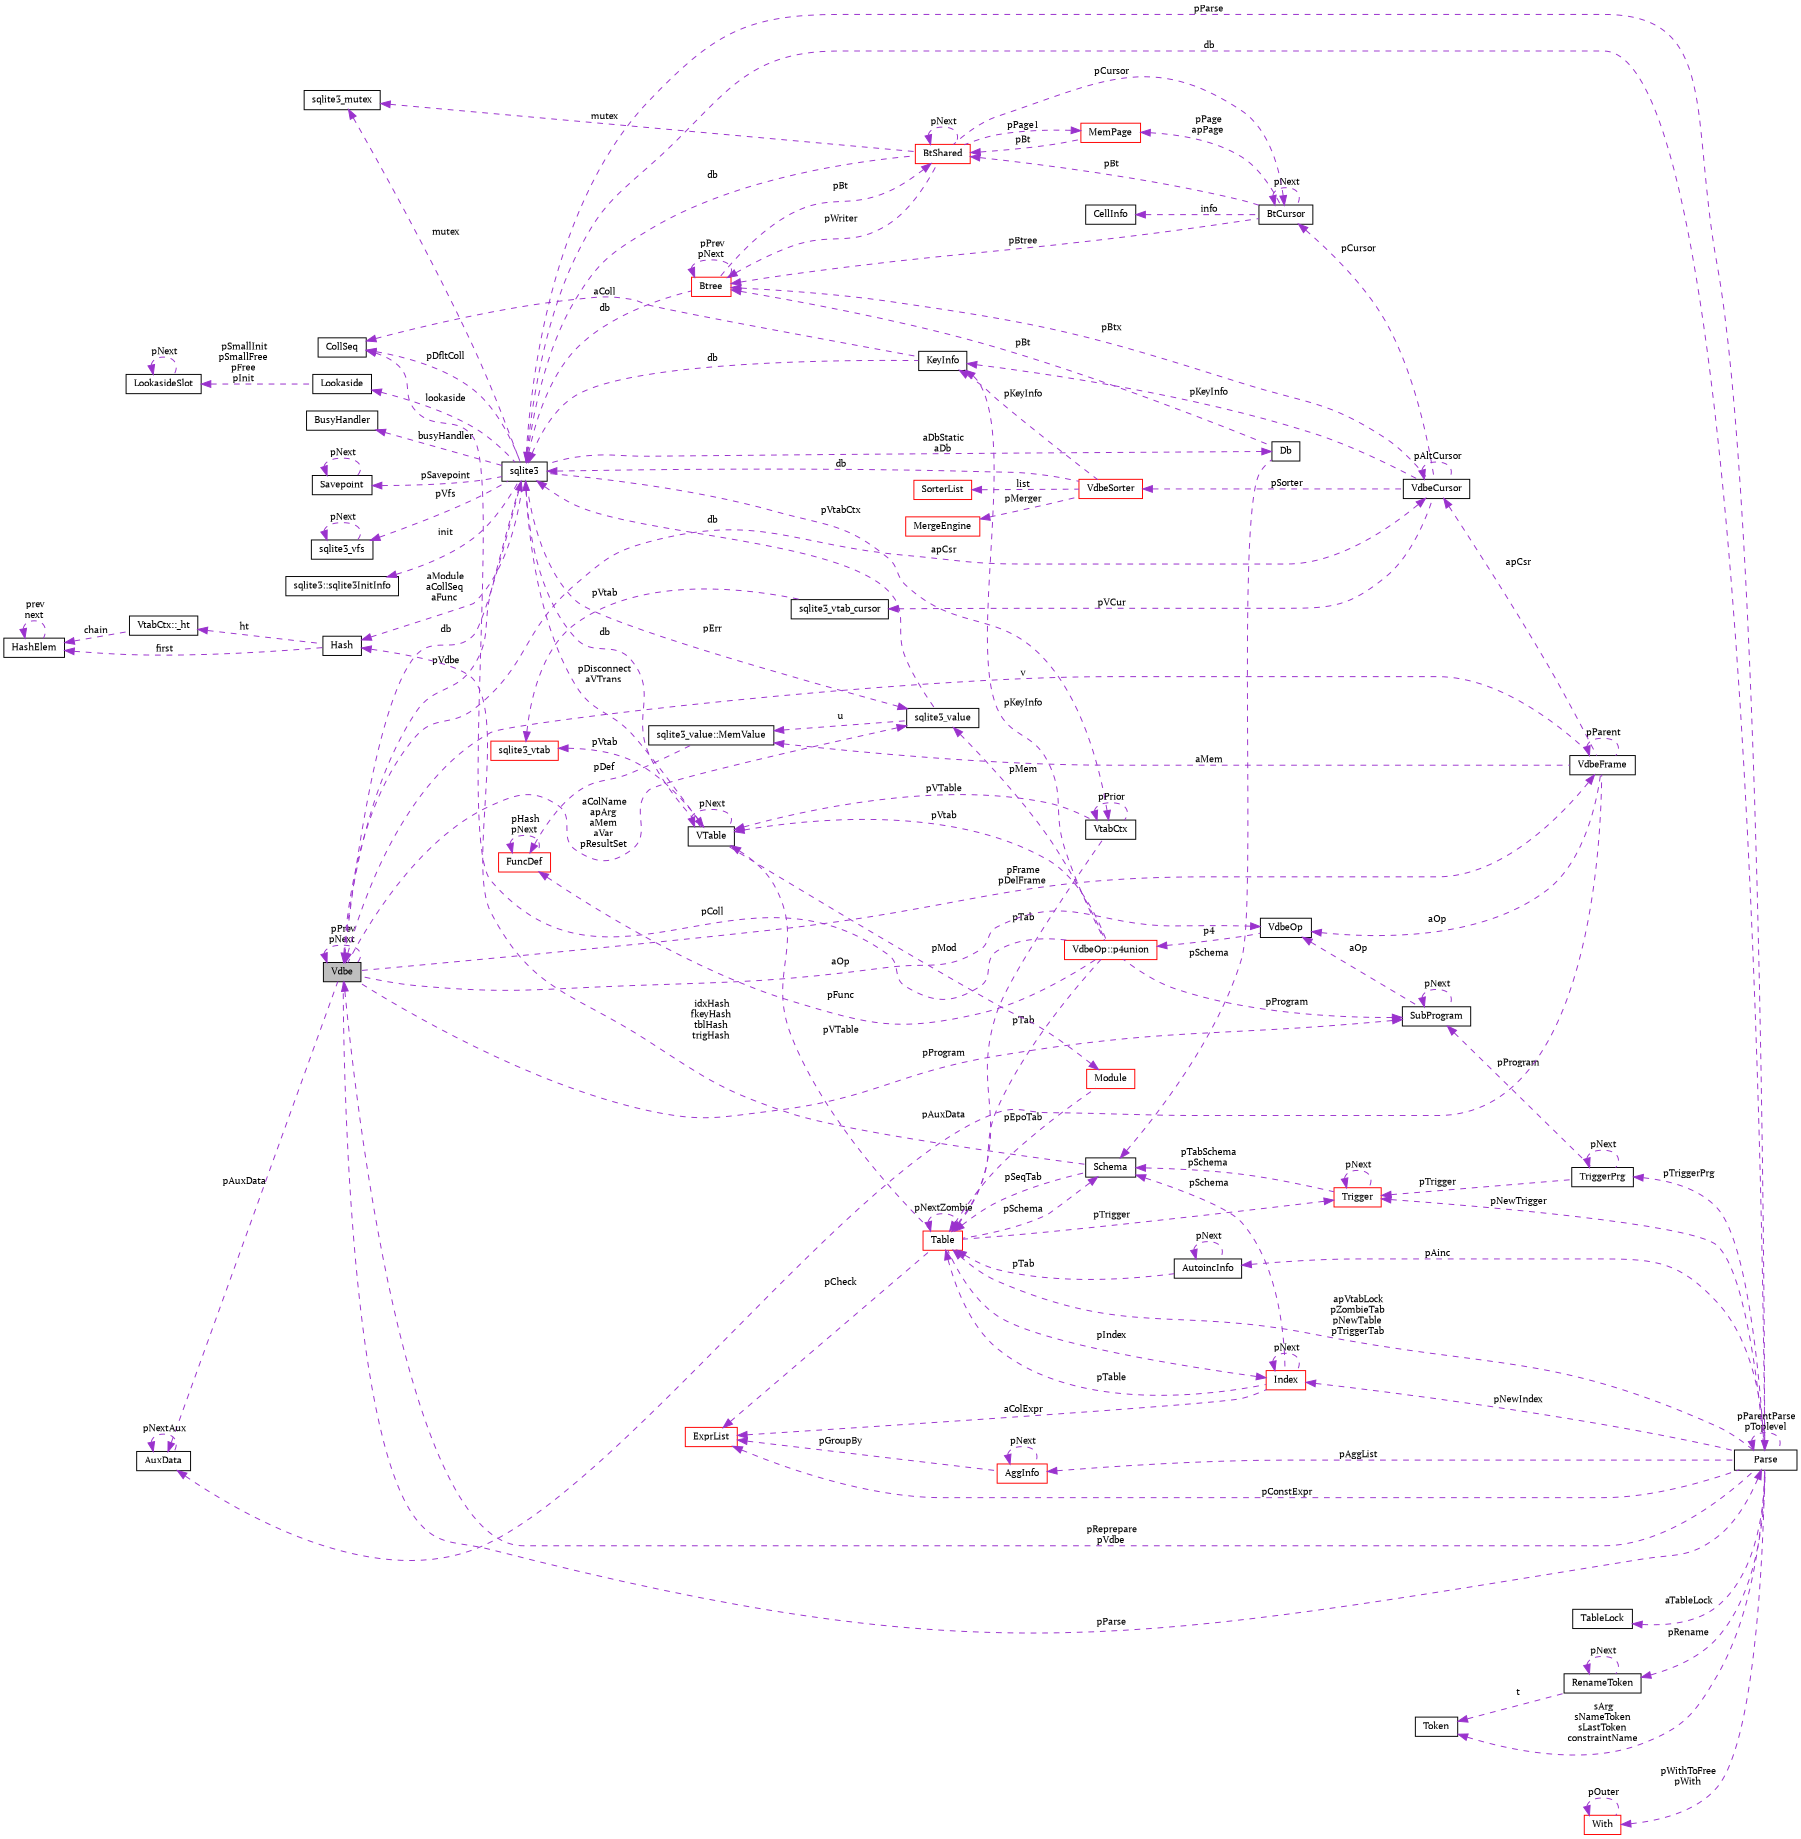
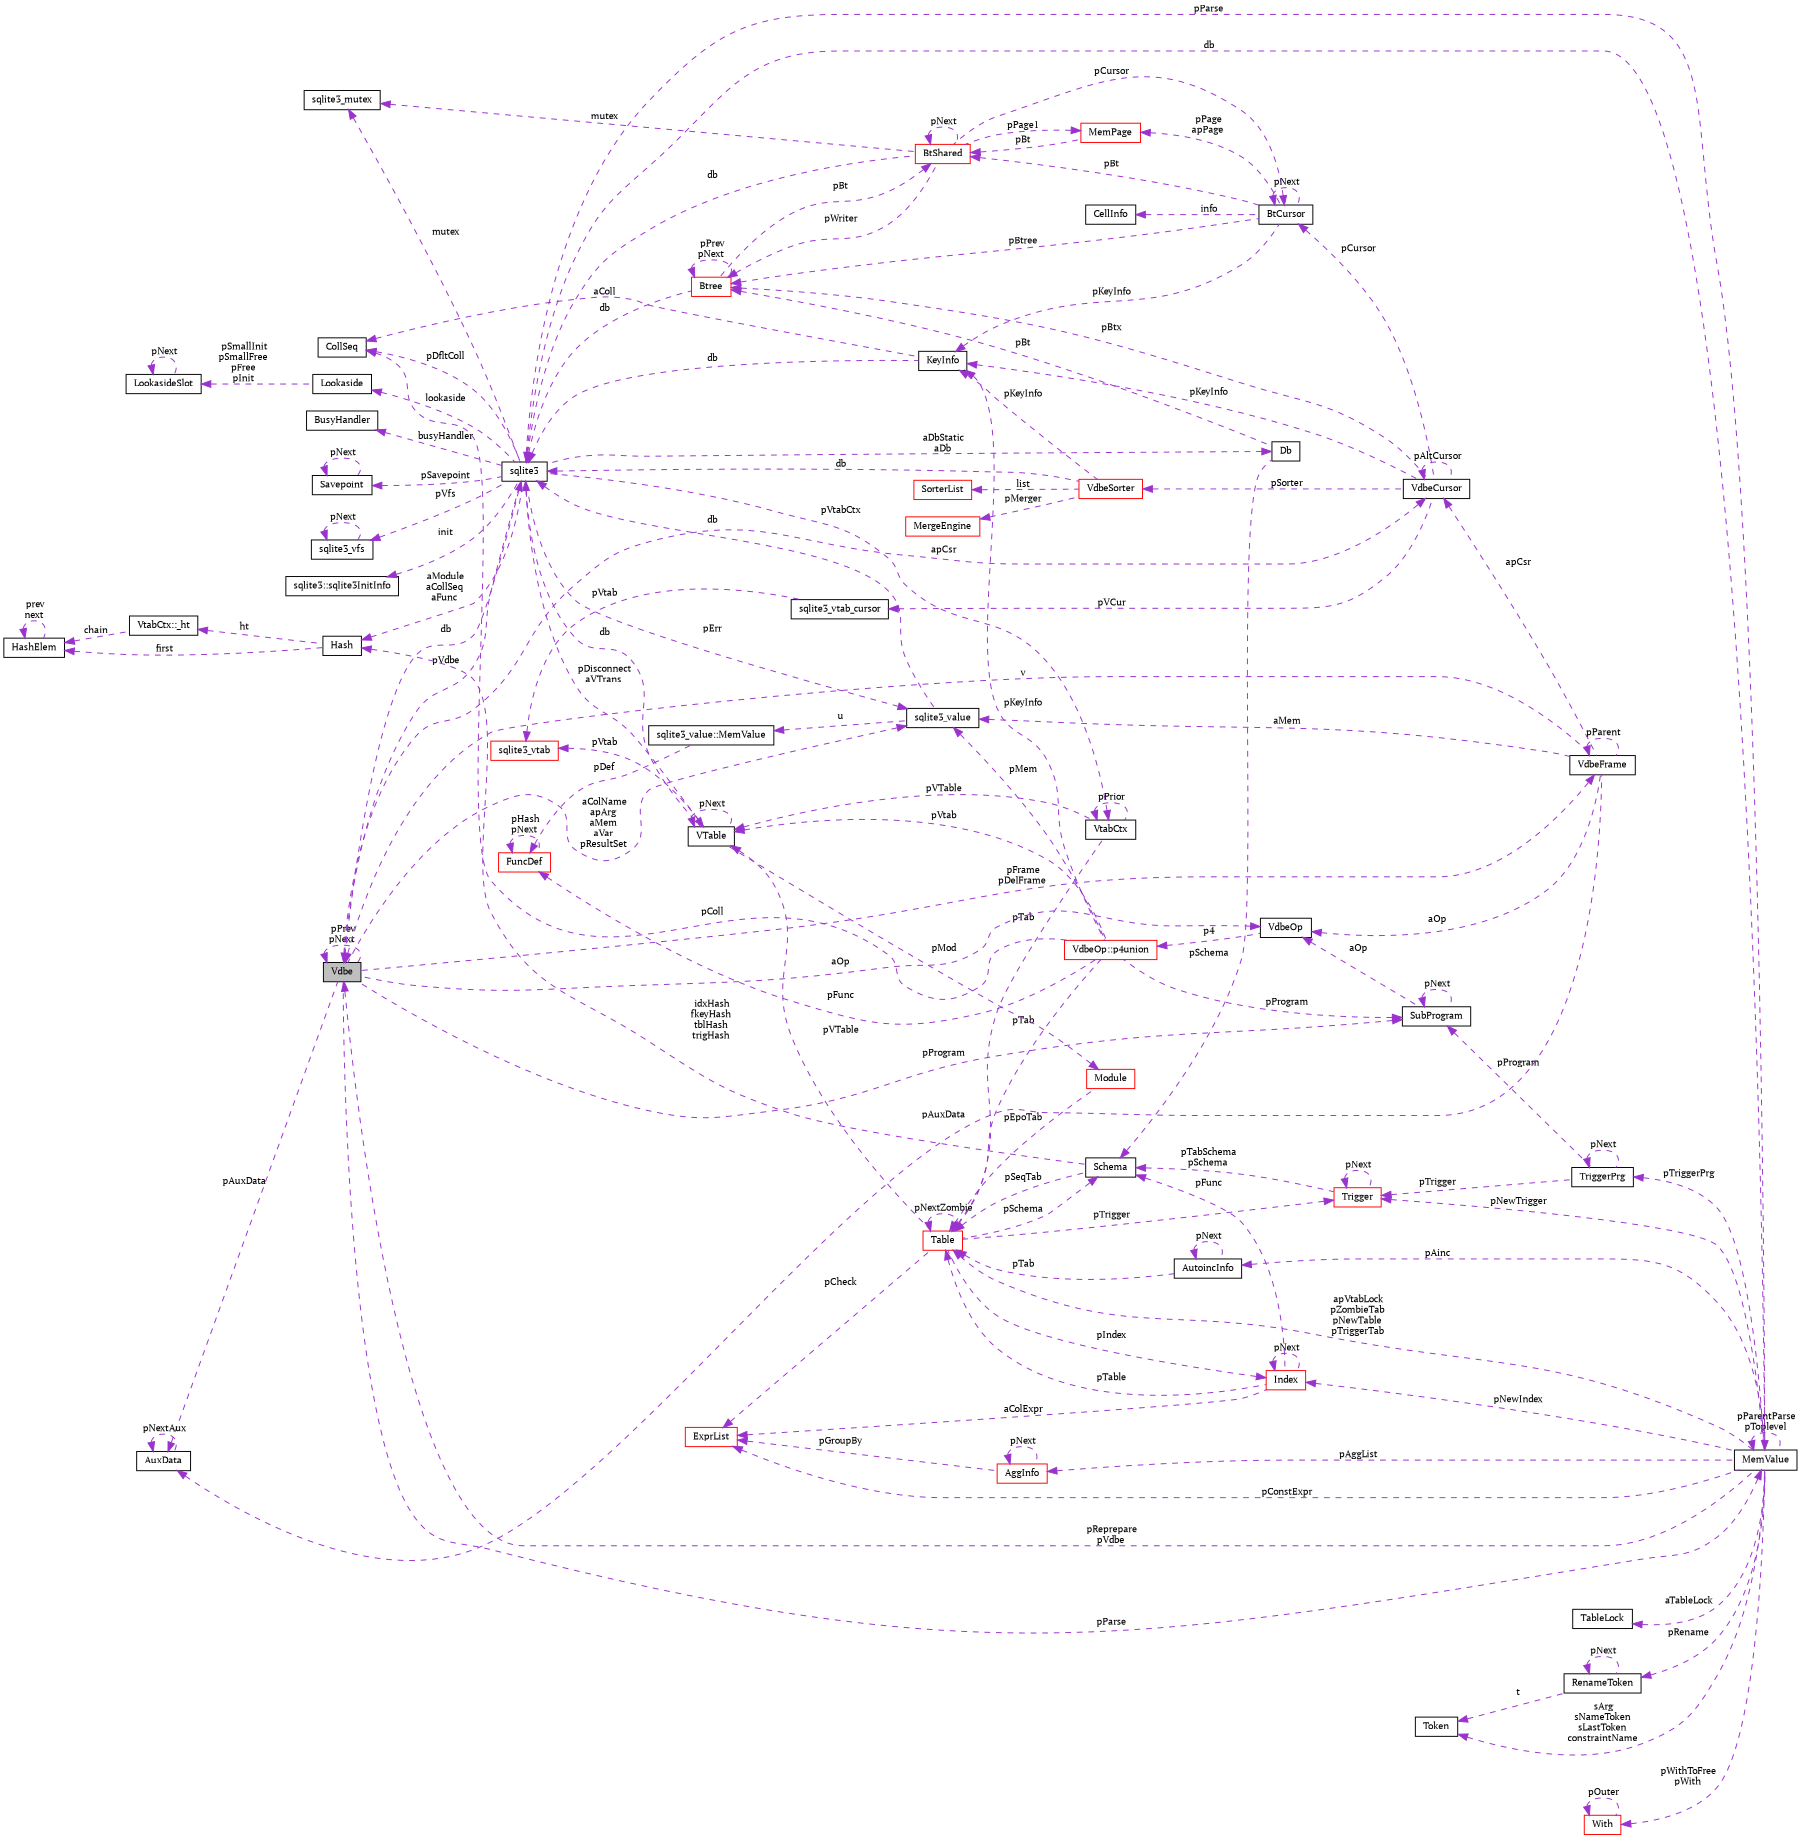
  digraph {
    fontname="PT Serif"
    rankdir=LR
    node [color=black fillcolor=white fontname="PT Serif" fontsize=10 shape=record style=filled]
    edge [color=darkorchid3 dir=back fontname="PT Serif" fontsize=10 labelfontname=Helvetica labelfontsize=10 style=dashed]
    n1 [fillcolor=grey75 fontcolor=black height=0.2 label=Vdbe width=0.4]
    n2 [height=0.2 label=sqlite3 width=0.4]
-   n3 [height=0.2 label=Parse width=0.4]
+   n3 [height=0.2 label=MemValue width=0.4]
    n4 [height=0.2 label=VdbeFrame width=0.4]
    n5 [height=0.2 label=sqlite3_value width=0.4]
    n6 [height=0.2 label=VTable width=0.4]
    n7 [color=red height=0.2 label=Btree width=0.4]
    n8 [color=red height=0.2 label=BtShared width=0.4]
    n9 [height=0.2 label=KeyInfo width=0.4]
    n10 [color=red height=0.2 label=VdbeSorter width=0.4]
    n11 [color=red height=0.2 label="VdbeOp::p4union" width=0.4]
    n12 [height=0.2 label=VtabCtx width=0.4]
    n13 [color=red height=0.2 label=Table width=0.4]
    n14 [height=0.2 label=Db width=0.4]
    n15 [height=0.2 label=BtCursor width=0.4]
    n16 [height=0.2 label=VdbeCursor width=0.4]
    n17 [color=red height=0.2 label=MemPage width=0.4]
    n18 [height=0.2 label=Savepoint width=0.4]
    n19 [height=0.2 label=Lookaside width=0.4]
    n20 [height=0.2 label=LookasideSlot width=0.4]
    n21 [height=0.2 label=VdbeOp width=0.4]
    n22 [height=0.2 label="sqlite3_value::MemValue" width=0.4]
    n23 [color=red height=0.2 label=FuncDef width=0.4]
    n24 [height=0.2 label=sqlite3_mutex width=0.4]
    n25 [height=0.2 label=sqlite3_vfs width=0.4]
    n26 [height=0.2 label="sqlite3::sqlite3InitInfo" width=0.4]
    n27 [height=0.2 label=BusyHandler width=0.4]
    n28 [color=red height=0.2 label=Module width=0.4]
    n29 [height=0.2 label=Schema width=0.4]
    n30 [color=red height=0.2 label=Index width=0.4]
    n31 [height=0.2 label=AutoincInfo width=0.4]
    n32 [color=red height=0.2 label=Trigger width=0.4]
    n33 [height=0.2 label=TriggerPrg width=0.4]
    n34 [height=0.2 label=Hash width=0.4]
    n35 [height=0.2 label="VtabCtx::_ht" width=0.4]
    n36 [height=0.2 label=HashElem width=0.4]
    n37 [color=red height=0.2 label=ExprList width=0.4]
    n38 [color=red height=0.2 label=AggInfo width=0.4]
    n39 [color=red height=0.2 label=sqlite3_vtab width=0.4]
    n40 [height=0.2 label=sqlite3_vtab_cursor width=0.4]
    n41 [height=0.2 label=CollSeq width=0.4]
    n42 [height=0.2 label=CellInfo width=0.4]
    n43 [height=0.2 label=TableLock width=0.4]
    n44 [height=0.2 label=Token width=0.4]
    n45 [height=0.2 label=RenameToken width=0.4]
    n46 [color=red height=0.2 label=With width=0.4]
    n47 [height=0.2 label=SubProgram width=0.4]
    n48 [height=0.2 label=AuxData width=0.4]
    n49 [color=red height=0.2 label=SorterList width=0.4]
    n50 [color=red height=0.2 label=MergeEngine width=0.4]
    n1 -> n1 [label=" pPrev\npNext"]
    n1 -> n2 [label=" pVdbe"]
    n1 -> n3 [label=" pReprepare\npVdbe"]
    n1 -> n4 [label=" v"]
    n2 -> n1 [label=" db"]
    n2 -> n3 [label=" db"]
    n2 -> n5 [label=" db"]
    n2 -> n6 [label=" db"]
    n2 -> n7 [label=" db"]
    n2 -> n8 [label=" db"]
    n2 -> n9 [label=" db"]
    n2 -> n10 [label=" db"]
    n3 -> n1 [label=" pParse"]
    n3 -> n2 [label=" pParse"]
    n3 -> n3 [label=" pParentParse\npToplevel"]
    n4 -> n1 [label=" pFrame\npDelFrame"]
    n4 -> n4 [label=" pParent"]
    n5 -> n1 [label=" aColName\napArg\naMem\naVar\npResultSet"]
    n5 -> n2 [label=" pErr"]
-   n22 -> n4 [label=" aMem"]
+   n5 -> n4 [label=" aMem"]
    n5 -> n11 [label=" pMem"]
    n6 -> n2 [label=" pDisconnect\naVTrans"]
    n6 -> n6 [label=" pNext"]
    n6 -> n11 [label=" pVtab"]
    n6 -> n12 [label=" pVTable"]
    n6 -> n13 [label=" pVTable"]
    n7 -> n7 [label=" pPrev\npNext"]
    n7 -> n8 [label=" pWriter"]
    n7 -> n14 [label=" pBt"]
    n7 -> n15 [label=" pBtree"]
    n7 -> n16 [label=" pBtx"]
    n8 -> n7 [label=" pBt"]
    n8 -> n8 [label=" pNext"]
    n8 -> n15 [label=" pBt"]
    n8 -> n17 [label=" pBt"]
    n9 -> n10 [label=" pKeyInfo"]
    n9 -> n11 [label=" pKeyInfo"]
+   n9 -> n15 [label=" pKeyInfo"]
    n9 -> n16 [label=" pKeyInfo"]
    n10 -> n16 [label=" pSorter"]
    n11 -> n21 [label=" p4"]
    n12 -> n2 [label=" pVtabCtx"]
    n12 -> n12 [label=" pPrior"]
    n13 -> n3 [label=" apVtabLock\npZombieTab\npNewTable\npTriggerTab"]
    n13 -> n11 [label=" pTab"]
    n13 -> n12 [label=" pTab"]
    n13 -> n13 [label=" pNextZombie"]
    n13 -> n28 [label=" pEpoTab"]
    n13 -> n29 [label=" pSeqTab"]
    n13 -> n30 [label=" pTable"]
    n13 -> n31 [label=" pTab"]
    n14 -> n2 [label=" aDbStatic\naDb"]
    n15 -> n8 [label=" pCursor"]
    n15 -> n15 [label=" pNext"]
    n15 -> n16 [label=" pCursor"]
    n16 -> n1 [label=" apCsr"]
    n16 -> n4 [label=" apCsr"]
    n16 -> n16 [label=" pAltCursor"]
    n17 -> n8 [label=" pPage1"]
    n17 -> n15 [label=" pPage\napPage"]
    n18 -> n2 [label=" pSavepoint"]
    n18 -> n18 [label=" pNext"]
    n19 -> n2 [label=" lookaside"]
    n20 -> n19 [label=" pSmallInit\npSmallFree\npFree\npInit"]
    n20 -> n20 [label=" pNext"]
    n21 -> n1 [label=" aOp"]
    n21 -> n4 [label=" aOp"]
    n21 -> n47 [label=" aOp"]
    n22 -> n5 [label=" u"]
    n23 -> n11 [label=" pFunc"]
    n23 -> n22 [label=" pDef"]
    n23 -> n23 [label=" pHash\npNext"]
    n24 -> n2 [label=" mutex"]
    n24 -> n8 [label=" mutex"]
    n25 -> n2 [label=" pVfs"]
    n25 -> n25 [label=" pNext"]
    n26 -> n2 [label=" init"]
    n27 -> n2 [label=" busyHandler"]
    n28 -> n6 [label=" pMod"]
    n29 -> n13 [label=" pSchema"]
    n29 -> n14 [label=" pSchema"]
-   n29 -> n30 [label=" pSchema"]
+   n29 -> n30 [label=" pFunc"]
    n29 -> n32 [label=" pTabSchema\npSchema"]
    n30 -> n3 [label=" pNewIndex"]
    n30 -> n13 [label=" pIndex"]
    n30 -> n30 [label=" pNext"]
    n31 -> n3 [label=" pAinc"]
    n31 -> n31 [label=" pNext"]
    n32 -> n3 [label=" pNewTrigger"]
    n32 -> n13 [label=" pTrigger"]
    n32 -> n32 [label=" pNext"]
    n32 -> n33 [label=" pTrigger"]
    n33 -> n3 [label=" pTriggerPrg"]
    n33 -> n33 [label=" pNext"]
    n34 -> n2 [label=" aModule\naCollSeq\naFunc"]
    n34 -> n29 [label=" idxHash\nfkeyHash\ntblHash\ntrigHash"]
    n35 -> n34 [label=" ht"]
    n36 -> n34 [label=" first"]
    n36 -> n35 [label=" chain"]
    n36 -> n36 [label=" prev\nnext"]
    n37 -> n3 [label=" pConstExpr"]
    n37 -> n13 [label=" pCheck"]
    n37 -> n30 [label=" aColExpr"]
    n37 -> n38 [label=" pGroupBy"]
    n38 -> n3 [label=" pAggList"]
    n38 -> n38 [label=" pNext"]
    n39 -> n6 [label=" pVtab"]
    n39 -> n40 [label=" pVtab"]
    n40 -> n16 [label=" pVCur"]
    n41 -> n2 [label=" pDfltColl"]
    n41 -> n9 [label=" aColl"]
    n41 -> n11 [label=" pColl"]
    n42 -> n15 [label=" info"]
    n43 -> n3 [label=" aTableLock"]
    n44 -> n3 [label=" sArg\nsNameToken\nsLastToken\nconstraintName"]
    n44 -> n45 [label=" t"]
    n45 -> n3 [label=" pRename"]
    n45 -> n45 [label=" pNext"]
    n46 -> n3 [label=" pWithToFree\npWith"]
    n46 -> n46 [label=" pOuter"]
    n47 -> n1 [label=" pProgram"]
    n47 -> n11 [label=" pProgram"]
    n47 -> n33 [label=" pProgram"]
    n47 -> n47 [label=" pNext"]
    n48 -> n1 [label=" pAuxData"]
    n48 -> n4 [label=" pAuxData"]
    n48 -> n48 [label=" pNextAux"]
    n49 -> n10 [label=" list"]
    n50 -> n10 [label=" pMerger"]
  }
